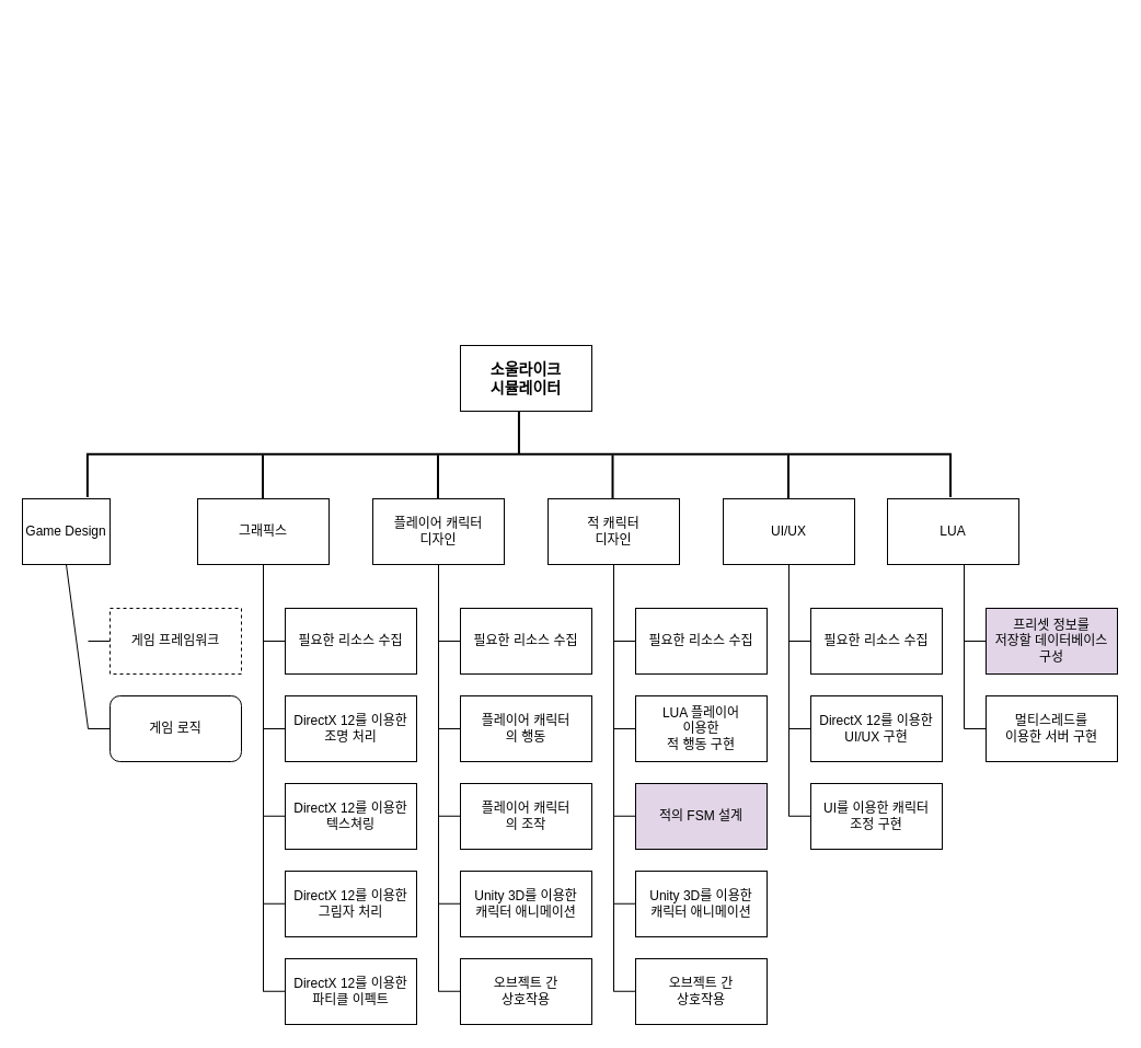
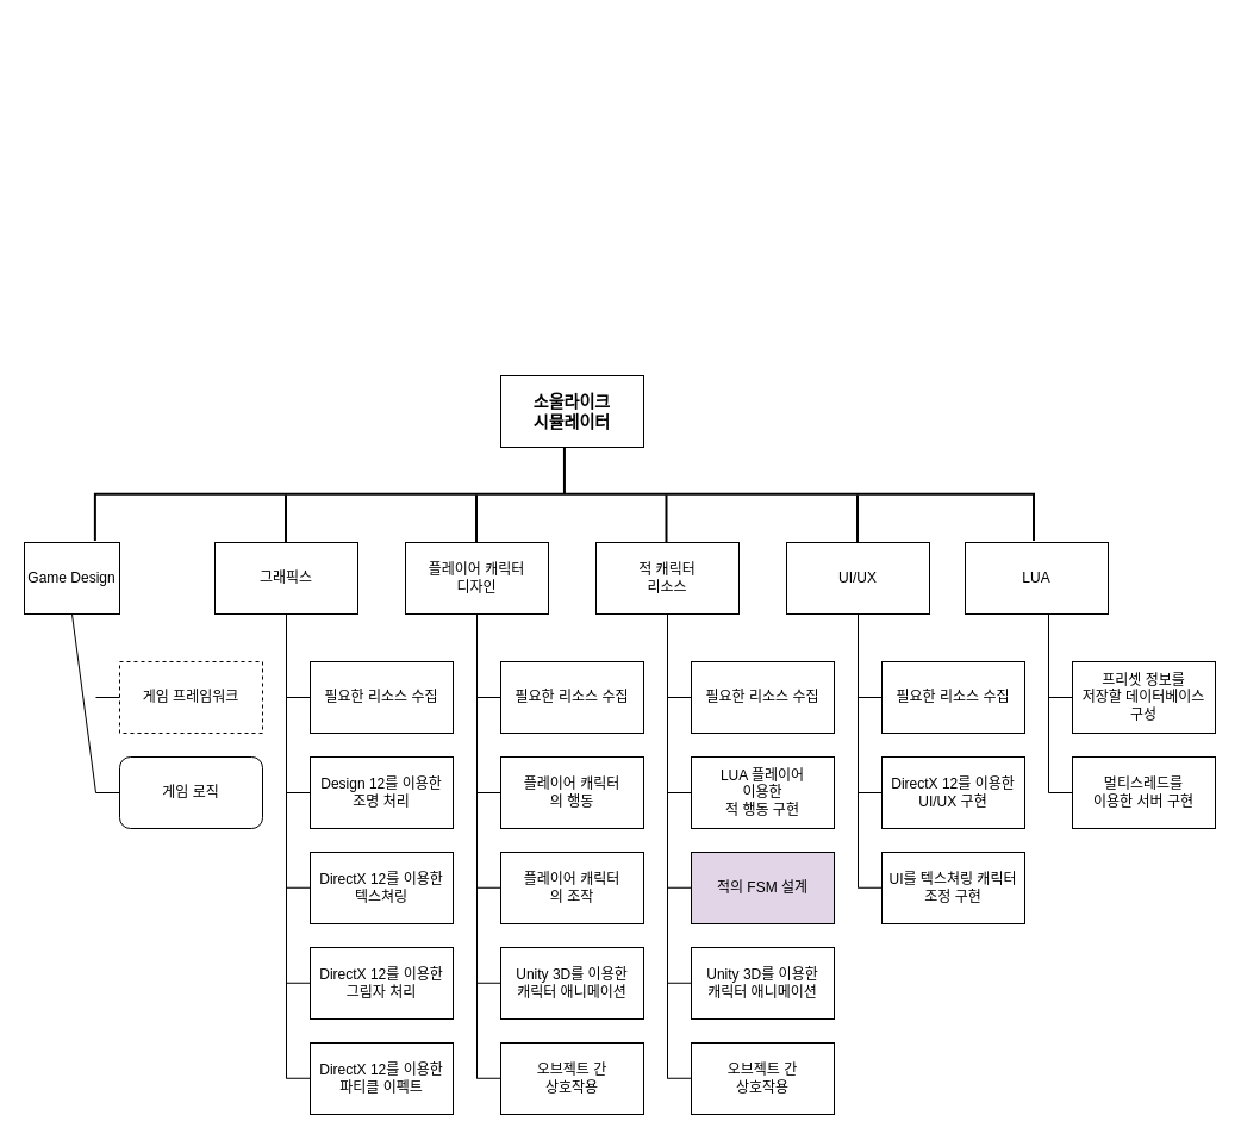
  <mxCell id="0" />
  <mxCell id="1" parent="0" />
  <mxCell id="2" value="&lt;font style=&quot;font-size: 14px;&quot;&gt;&lt;b&gt;소울라이크&lt;br&gt;시뮬레이터&lt;/b&gt;&lt;/font&gt;" style="rounded=0;whiteSpace=wrap;html=1;" vertex="1" parent="1"><mxGeometry x="420" y="315" width="120" height="60" as="geometry" /></mxCell>
  <mxCell id="3" value="Game Design" style="rounded=0;whiteSpace=wrap;html=1;" vertex="1" parent="1"><mxGeometry x="20" y="455" width="80" height="60" as="geometry" /></mxCell>
  <mxCell id="4" value="DirectX 12를 이용한&lt;br&gt;텍스쳐링" style="rounded=0;whiteSpace=wrap;html=1;" vertex="1" parent="1"><mxGeometry x="260" y="715" width="120" height="60" as="geometry" /></mxCell>
  <mxCell id="5" value="플레이어 캐릭터&lt;br&gt;디자인" style="rounded=0;whiteSpace=wrap;html=1;" vertex="1" parent="1"><mxGeometry x="340" y="455" width="120" height="60" as="geometry" /></mxCell>
- <mxCell id="6" value="적 캐릭터&lt;br&gt;디자인" style="rounded=0;whiteSpace=wrap;html=1;" vertex="1" parent="1"><mxGeometry x="500" y="455" width="120" height="60" as="geometry" /></mxCell>
+ <mxCell id="6" value="적 캐릭터&lt;br&gt;리소스" style="rounded=0;whiteSpace=wrap;html=1;" vertex="1" parent="1"><mxGeometry x="500" y="455" width="120" height="60" as="geometry" /></mxCell>
  <mxCell id="7" value="그래픽스" style="rounded=0;whiteSpace=wrap;html=1;" vertex="1" parent="1"><mxGeometry x="180" y="455" width="120" height="60" as="geometry" /></mxCell>
  <mxCell id="8" value="오브젝트 간&lt;br&gt;상호작용" style="rounded=0;whiteSpace=wrap;html=1;" vertex="1" parent="1"><mxGeometry x="420" y="875" width="120" height="60" as="geometry" /></mxCell>
  <mxCell id="9" value="게임 로직" style="whiteSpace=wrap;html=1;rounded=1;" vertex="1" parent="1"><mxGeometry x="100" y="635" width="120" height="60" as="geometry" /></mxCell>
  <mxCell id="10" value="게임 프레임워크" style="rounded=0;whiteSpace=wrap;html=1;dashed=1;" vertex="1" parent="1"><mxGeometry x="100" y="555" width="120" height="60" as="geometry" /></mxCell>
  <mxCell id="11" value="필요한 리소스 수집" style="rounded=0;whiteSpace=wrap;html=1;" vertex="1" parent="1"><mxGeometry x="260" y="555" width="120" height="60" as="geometry" /></mxCell>
  <mxCell id="12" value="DirectX 12를 이용한&lt;br&gt;그림자 처리" style="rounded=0;whiteSpace=wrap;html=1;" vertex="1" parent="1"><mxGeometry x="260" y="795" width="120" height="60" as="geometry" /></mxCell>
  <mxCell id="13" value="DirectX 12를 이용한&lt;br&gt;파티클 이펙트" style="rounded=0;whiteSpace=wrap;html=1;" vertex="1" parent="1"><mxGeometry x="260" y="875" width="120" height="60" as="geometry" /></mxCell>
- <mxCell id="14" value="DirectX 12를 이용한&lt;br&gt;조명 처리" style="rounded=0;whiteSpace=wrap;html=1;" vertex="1" parent="1"><mxGeometry x="260" y="635" width="120" height="60" as="geometry" /></mxCell>
+ <mxCell id="14" value="Design 12를 이용한&lt;br&gt;조명 처리" style="rounded=0;whiteSpace=wrap;html=1;" vertex="1" parent="1"><mxGeometry x="260" y="635" width="120" height="60" as="geometry" /></mxCell>
  <mxCell id="15" value="UI/UX" style="rounded=0;whiteSpace=wrap;html=1;" vertex="1" parent="1"><mxGeometry x="660" y="455" width="120" height="60" as="geometry" /></mxCell>
  <mxCell id="16" value="LUA" style="rounded=0;whiteSpace=wrap;html=1;" vertex="1" parent="1"><mxGeometry x="810" y="455" width="120" height="60" as="geometry" /></mxCell>
  <mxCell id="17" value="멀티스레드를&lt;br&gt;이용한 서버 구현" style="rounded=0;whiteSpace=wrap;html=1;" vertex="1" parent="1"><mxGeometry x="900" y="635" width="120" height="60" as="geometry" /></mxCell>
  <mxCell id="18" value="오브젝트 간&lt;br&gt;상호작용" style="rounded=0;whiteSpace=wrap;html=1;" vertex="1" parent="1"><mxGeometry x="580" y="875" width="120" height="60" as="geometry" /></mxCell>
  <mxCell id="19" value="플레이어 캐릭터&lt;br&gt;의 행동" style="rounded=0;whiteSpace=wrap;html=1;" vertex="1" parent="1"><mxGeometry x="420" y="635" width="120" height="60" as="geometry" /></mxCell>
  <mxCell id="20" value="플레이어 캐릭터&lt;br&gt;의 조작" style="rounded=0;whiteSpace=wrap;html=1;" vertex="1" parent="1"><mxGeometry x="420" y="715" width="120" height="60" as="geometry" /></mxCell>
  <mxCell id="21" value="LUA 플레이어&lt;br&gt;이용한&lt;br&gt;적 행동 구현" style="rounded=0;whiteSpace=wrap;html=1;" vertex="1" parent="1"><mxGeometry x="580" y="635" width="120" height="60" as="geometry" /></mxCell>
- <mxCell id="22" value="프리셋 정보를&lt;br&gt;저장할 데이터베이스&lt;br&gt;구성" style="rounded=0;whiteSpace=wrap;html=1;fillColor=#e1d5e7;" vertex="1" parent="1"><mxGeometry x="900" y="555" width="120" height="60" as="geometry" /></mxCell>
+ <mxCell id="22" value="프리셋 정보를&lt;br&gt;저장할 데이터베이스&lt;br&gt;구성" style="rounded=0;whiteSpace=wrap;html=1;" vertex="1" parent="1"><mxGeometry x="900" y="555" width="120" height="60" as="geometry" /></mxCell>
  <mxCell id="23" value="" style="strokeWidth=2;html=1;shape=mxgraph.flowchart.annotation_2;align=left;labelPosition=right;pointerEvents=1;rotation=90;" vertex="1" parent="1"><mxGeometry x="434.14" y="20.24" width="78.59" height="788.12" as="geometry" /></mxCell>
  <mxCell id="24" value="" style="endArrow=none;html=1;rounded=0;strokeWidth=2;" edge="1" parent="1"><mxGeometry width="50" height="50" relative="1" as="geometry"><mxPoint x="239.5" y="455" as="sourcePoint" /><mxPoint x="239.5" y="415" as="targetPoint" /></mxGeometry></mxCell>
  <mxCell id="25" value="" style="endArrow=none;html=1;rounded=0;strokeWidth=2;" edge="1" parent="1"><mxGeometry width="50" height="50" relative="1" as="geometry"><mxPoint x="399.5" y="455" as="sourcePoint" /><mxPoint x="399.5" y="415" as="targetPoint" /></mxGeometry></mxCell>
  <mxCell id="26" value="" style="endArrow=none;html=1;rounded=0;strokeWidth=2;" edge="1" parent="1"><mxGeometry width="50" height="50" relative="1" as="geometry"><mxPoint x="559" y="455" as="sourcePoint" /><mxPoint x="559" y="415" as="targetPoint" /></mxGeometry></mxCell>
  <mxCell id="27" value="" style="endArrow=none;html=1;rounded=0;strokeWidth=2;" edge="1" parent="1"><mxGeometry width="50" height="50" relative="1" as="geometry"><mxPoint x="719.5" y="455" as="sourcePoint" /><mxPoint x="719.5" y="415" as="targetPoint" /></mxGeometry></mxCell>
  <mxCell id="28" value="Unity 3D를 이용한&lt;br&gt;캐릭터 애니메이션" style="rounded=0;whiteSpace=wrap;html=1;" vertex="1" parent="1"><mxGeometry x="420" y="795" width="120" height="60" as="geometry" /></mxCell>
  <mxCell id="29" value="Unity 3D를 이용한&lt;br&gt;캐릭터 애니메이션" style="rounded=0;whiteSpace=wrap;html=1;" vertex="1" parent="1"><mxGeometry x="580" y="795" width="120" height="60" as="geometry" /></mxCell>
  <mxCell id="30" value="필요한 리소스 수집" style="rounded=0;whiteSpace=wrap;html=1;" vertex="1" parent="1"><mxGeometry x="420" y="555" width="120" height="60" as="geometry" /></mxCell>
  <mxCell id="31" value="필요한 리소스 수집" style="rounded=0;whiteSpace=wrap;html=1;" vertex="1" parent="1"><mxGeometry x="580" y="555" width="120" height="60" as="geometry" /></mxCell>
  <mxCell id="32" value="적의 FSM 설계" style="rounded=0;whiteSpace=wrap;html=1;fillColor=#e1d5e7;" vertex="1" parent="1"><mxGeometry x="580" y="715" width="120" height="60" as="geometry" /></mxCell>
  <mxCell id="33" value="" style="endArrow=none;html=1;rounded=0;entryX=0.5;entryY=1;entryDx=0;entryDy=0;" edge="1" parent="1" target="3"><mxGeometry width="50" height="50" relative="1" as="geometry"><mxPoint x="80" y="665" as="sourcePoint" /><mxPoint x="730" y="585" as="targetPoint" /></mxGeometry></mxCell>
  <mxCell id="34" value="" style="endArrow=none;html=1;rounded=0;exitX=0;exitY=0.5;exitDx=0;exitDy=0;" edge="1" parent="1" source="10"><mxGeometry width="50" height="50" relative="1" as="geometry"><mxPoint x="680" y="635" as="sourcePoint" /><mxPoint x="80" y="585" as="targetPoint" /></mxGeometry></mxCell>
  <mxCell id="35" value="" style="endArrow=none;html=1;rounded=0;exitX=0;exitY=0.5;exitDx=0;exitDy=0;" edge="1" parent="1" source="9"><mxGeometry width="50" height="50" relative="1" as="geometry"><mxPoint x="110" y="595" as="sourcePoint" /><mxPoint x="80" y="665" as="targetPoint" /></mxGeometry></mxCell>
  <mxCell id="36" value="필요한 리소스 수집" style="rounded=0;whiteSpace=wrap;html=1;" vertex="1" parent="1"><mxGeometry x="740" y="555" width="120" height="60" as="geometry" /></mxCell>
  <mxCell id="37" value="DirectX 12를 이용한&lt;br&gt;UI/UX 구현" style="rounded=0;whiteSpace=wrap;html=1;" vertex="1" parent="1"><mxGeometry x="740" y="635" width="120" height="60" as="geometry" /></mxCell>
- <mxCell id="38" value="UI를 이용한 캐릭터&lt;br&gt;조정 구현" style="rounded=0;whiteSpace=wrap;html=1;" vertex="1" parent="1"><mxGeometry x="740" y="715" width="120" height="60" as="geometry" /></mxCell>
+ <mxCell id="38" value="UI를 텍스쳐링 캐릭터&lt;br&gt;조정 구현" style="rounded=0;whiteSpace=wrap;html=1;" vertex="1" parent="1"><mxGeometry x="740" y="715" width="120" height="60" as="geometry" /></mxCell>
  <mxCell id="39" value="" style="endArrow=none;html=1;rounded=0;entryX=0.5;entryY=1;entryDx=0;entryDy=0;" edge="1" parent="1"><mxGeometry width="50" height="50" relative="1" as="geometry"><mxPoint x="240" y="905" as="sourcePoint" /><mxPoint x="240" y="515" as="targetPoint" /></mxGeometry></mxCell>
  <mxCell id="40" value="" style="endArrow=none;html=1;rounded=0;exitX=0;exitY=0.5;exitDx=0;exitDy=0;" edge="1" parent="1"><mxGeometry width="50" height="50" relative="1" as="geometry"><mxPoint x="260" y="585" as="sourcePoint" /><mxPoint x="240" y="585" as="targetPoint" /></mxGeometry></mxCell>
  <mxCell id="41" value="" style="endArrow=none;html=1;rounded=0;exitX=0;exitY=0.5;exitDx=0;exitDy=0;" edge="1" parent="1"><mxGeometry width="50" height="50" relative="1" as="geometry"><mxPoint x="260" y="665" as="sourcePoint" /><mxPoint x="240" y="665" as="targetPoint" /></mxGeometry></mxCell>
  <mxCell id="42" value="" style="endArrow=none;html=1;rounded=0;exitX=0;exitY=0.5;exitDx=0;exitDy=0;" edge="1" parent="1"><mxGeometry width="50" height="50" relative="1" as="geometry"><mxPoint x="260" y="744.76" as="sourcePoint" /><mxPoint x="240" y="744.76" as="targetPoint" /></mxGeometry></mxCell>
  <mxCell id="43" value="" style="endArrow=none;html=1;rounded=0;exitX=0;exitY=0.5;exitDx=0;exitDy=0;" edge="1" parent="1"><mxGeometry width="50" height="50" relative="1" as="geometry"><mxPoint x="260" y="824.76" as="sourcePoint" /><mxPoint x="240" y="824.76" as="targetPoint" /></mxGeometry></mxCell>
  <mxCell id="44" value="" style="endArrow=none;html=1;rounded=0;exitX=0;exitY=0.5;exitDx=0;exitDy=0;" edge="1" parent="1"><mxGeometry width="50" height="50" relative="1" as="geometry"><mxPoint x="260" y="904.76" as="sourcePoint" /><mxPoint x="240" y="904.76" as="targetPoint" /></mxGeometry></mxCell>
  <mxCell id="45" value="" style="endArrow=none;html=1;rounded=0;entryX=0.5;entryY=1;entryDx=0;entryDy=0;" edge="1" parent="1"><mxGeometry width="50" height="50" relative="1" as="geometry"><mxPoint x="400" y="905" as="sourcePoint" /><mxPoint x="400" y="515" as="targetPoint" /></mxGeometry></mxCell>
  <mxCell id="46" value="" style="endArrow=none;html=1;rounded=0;exitX=0;exitY=0.5;exitDx=0;exitDy=0;" edge="1" parent="1"><mxGeometry width="50" height="50" relative="1" as="geometry"><mxPoint x="420" y="585" as="sourcePoint" /><mxPoint x="400" y="585" as="targetPoint" /></mxGeometry></mxCell>
  <mxCell id="47" value="" style="endArrow=none;html=1;rounded=0;exitX=0;exitY=0.5;exitDx=0;exitDy=0;" edge="1" parent="1"><mxGeometry width="50" height="50" relative="1" as="geometry"><mxPoint x="420" y="665" as="sourcePoint" /><mxPoint x="400" y="665" as="targetPoint" /></mxGeometry></mxCell>
  <mxCell id="48" value="" style="endArrow=none;html=1;rounded=0;exitX=0;exitY=0.5;exitDx=0;exitDy=0;" edge="1" parent="1"><mxGeometry width="50" height="50" relative="1" as="geometry"><mxPoint x="420" y="744.76" as="sourcePoint" /><mxPoint x="400" y="744.76" as="targetPoint" /></mxGeometry></mxCell>
  <mxCell id="49" value="" style="endArrow=none;html=1;rounded=0;exitX=0;exitY=0.5;exitDx=0;exitDy=0;" edge="1" parent="1"><mxGeometry width="50" height="50" relative="1" as="geometry"><mxPoint x="420" y="824.76" as="sourcePoint" /><mxPoint x="400" y="824.76" as="targetPoint" /></mxGeometry></mxCell>
  <mxCell id="50" value="" style="endArrow=none;html=1;rounded=0;exitX=0;exitY=0.5;exitDx=0;exitDy=0;" edge="1" parent="1"><mxGeometry width="50" height="50" relative="1" as="geometry"><mxPoint x="420" y="904.76" as="sourcePoint" /><mxPoint x="400" y="904.76" as="targetPoint" /></mxGeometry></mxCell>
  <mxCell id="51" value="" style="endArrow=none;html=1;rounded=0;entryX=0.5;entryY=1;entryDx=0;entryDy=0;" edge="1" parent="1"><mxGeometry width="50" height="50" relative="1" as="geometry"><mxPoint x="560" y="905" as="sourcePoint" /><mxPoint x="560" y="515" as="targetPoint" /></mxGeometry></mxCell>
  <mxCell id="52" value="" style="endArrow=none;html=1;rounded=0;exitX=0;exitY=0.5;exitDx=0;exitDy=0;" edge="1" parent="1"><mxGeometry width="50" height="50" relative="1" as="geometry"><mxPoint x="580" y="585" as="sourcePoint" /><mxPoint x="560" y="585" as="targetPoint" /></mxGeometry></mxCell>
  <mxCell id="53" value="" style="endArrow=none;html=1;rounded=0;exitX=0;exitY=0.5;exitDx=0;exitDy=0;" edge="1" parent="1"><mxGeometry width="50" height="50" relative="1" as="geometry"><mxPoint x="580" y="665" as="sourcePoint" /><mxPoint x="560" y="665" as="targetPoint" /></mxGeometry></mxCell>
  <mxCell id="54" value="" style="endArrow=none;html=1;rounded=0;exitX=0;exitY=0.5;exitDx=0;exitDy=0;" edge="1" parent="1"><mxGeometry width="50" height="50" relative="1" as="geometry"><mxPoint x="580" y="744.76" as="sourcePoint" /><mxPoint x="560" y="744.76" as="targetPoint" /></mxGeometry></mxCell>
  <mxCell id="55" value="" style="endArrow=none;html=1;rounded=0;exitX=0;exitY=0.5;exitDx=0;exitDy=0;" edge="1" parent="1"><mxGeometry width="50" height="50" relative="1" as="geometry"><mxPoint x="580" y="824.76" as="sourcePoint" /><mxPoint x="560" y="824.76" as="targetPoint" /></mxGeometry></mxCell>
  <mxCell id="56" value="" style="endArrow=none;html=1;rounded=0;exitX=0;exitY=0.5;exitDx=0;exitDy=0;" edge="1" parent="1"><mxGeometry width="50" height="50" relative="1" as="geometry"><mxPoint x="580" y="904.76" as="sourcePoint" /><mxPoint x="560" y="904.76" as="targetPoint" /></mxGeometry></mxCell>
  <mxCell id="57" value="" style="endArrow=none;html=1;rounded=0;entryX=0.5;entryY=1;entryDx=0;entryDy=0;" edge="1" parent="1"><mxGeometry width="50" height="50" relative="1" as="geometry"><mxPoint x="720" y="745" as="sourcePoint" /><mxPoint x="720" y="515" as="targetPoint" /></mxGeometry></mxCell>
  <mxCell id="58" value="" style="endArrow=none;html=1;rounded=0;exitX=0;exitY=0.5;exitDx=0;exitDy=0;" edge="1" parent="1"><mxGeometry width="50" height="50" relative="1" as="geometry"><mxPoint x="740" y="585" as="sourcePoint" /><mxPoint x="720" y="585" as="targetPoint" /></mxGeometry></mxCell>
  <mxCell id="59" value="" style="endArrow=none;html=1;rounded=0;exitX=0;exitY=0.5;exitDx=0;exitDy=0;" edge="1" parent="1"><mxGeometry width="50" height="50" relative="1" as="geometry"><mxPoint x="740" y="665" as="sourcePoint" /><mxPoint x="720" y="665" as="targetPoint" /></mxGeometry></mxCell>
  <mxCell id="60" value="" style="endArrow=none;html=1;rounded=0;exitX=0;exitY=0.5;exitDx=0;exitDy=0;" edge="1" parent="1"><mxGeometry width="50" height="50" relative="1" as="geometry"><mxPoint x="740" y="744.76" as="sourcePoint" /><mxPoint x="720" y="744.76" as="targetPoint" /></mxGeometry></mxCell>
  <mxCell id="61" value="" style="endArrow=none;html=1;rounded=0;entryX=0.5;entryY=1;entryDx=0;entryDy=0;" edge="1" parent="1"><mxGeometry width="50" height="50" relative="1" as="geometry"><mxPoint x="880" y="665" as="sourcePoint" /><mxPoint x="880" y="515" as="targetPoint" /></mxGeometry></mxCell>
  <mxCell id="62" value="" style="endArrow=none;html=1;rounded=0;exitX=0;exitY=0.5;exitDx=0;exitDy=0;" edge="1" parent="1"><mxGeometry width="50" height="50" relative="1" as="geometry"><mxPoint x="900" y="585" as="sourcePoint" /><mxPoint x="880" y="585" as="targetPoint" /></mxGeometry></mxCell>
  <mxCell id="63" value="" style="endArrow=none;html=1;rounded=0;exitX=0;exitY=0.5;exitDx=0;exitDy=0;" edge="1" parent="1"><mxGeometry width="50" height="50" relative="1" as="geometry"><mxPoint x="900" y="665" as="sourcePoint" /><mxPoint x="880" y="665" as="targetPoint" /></mxGeometry></mxCell>
